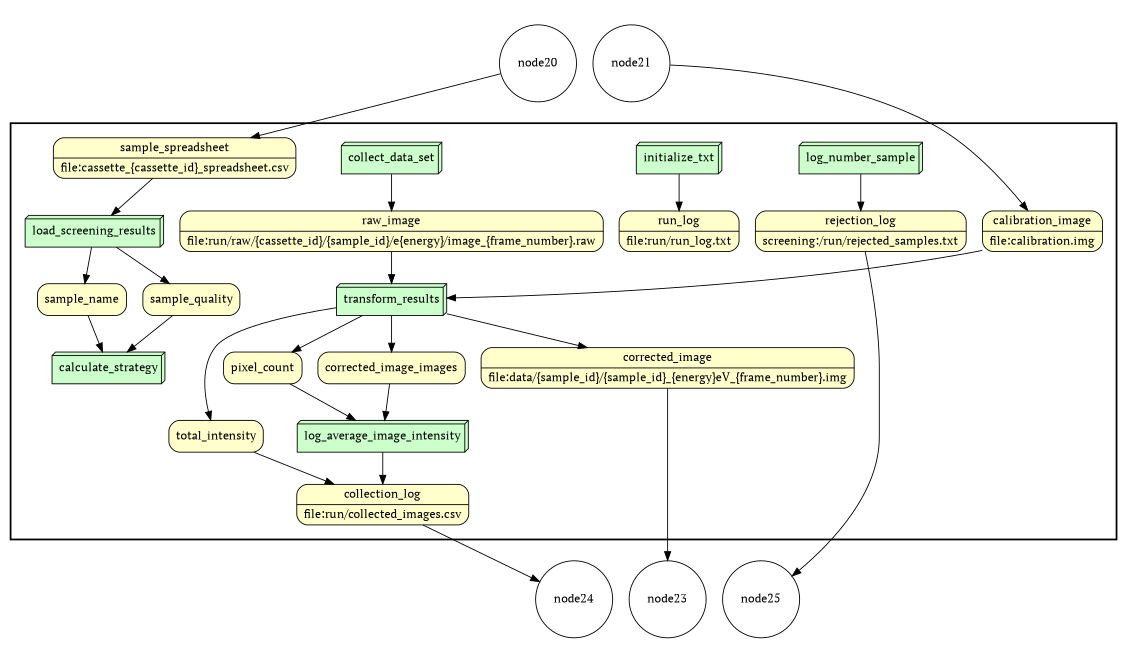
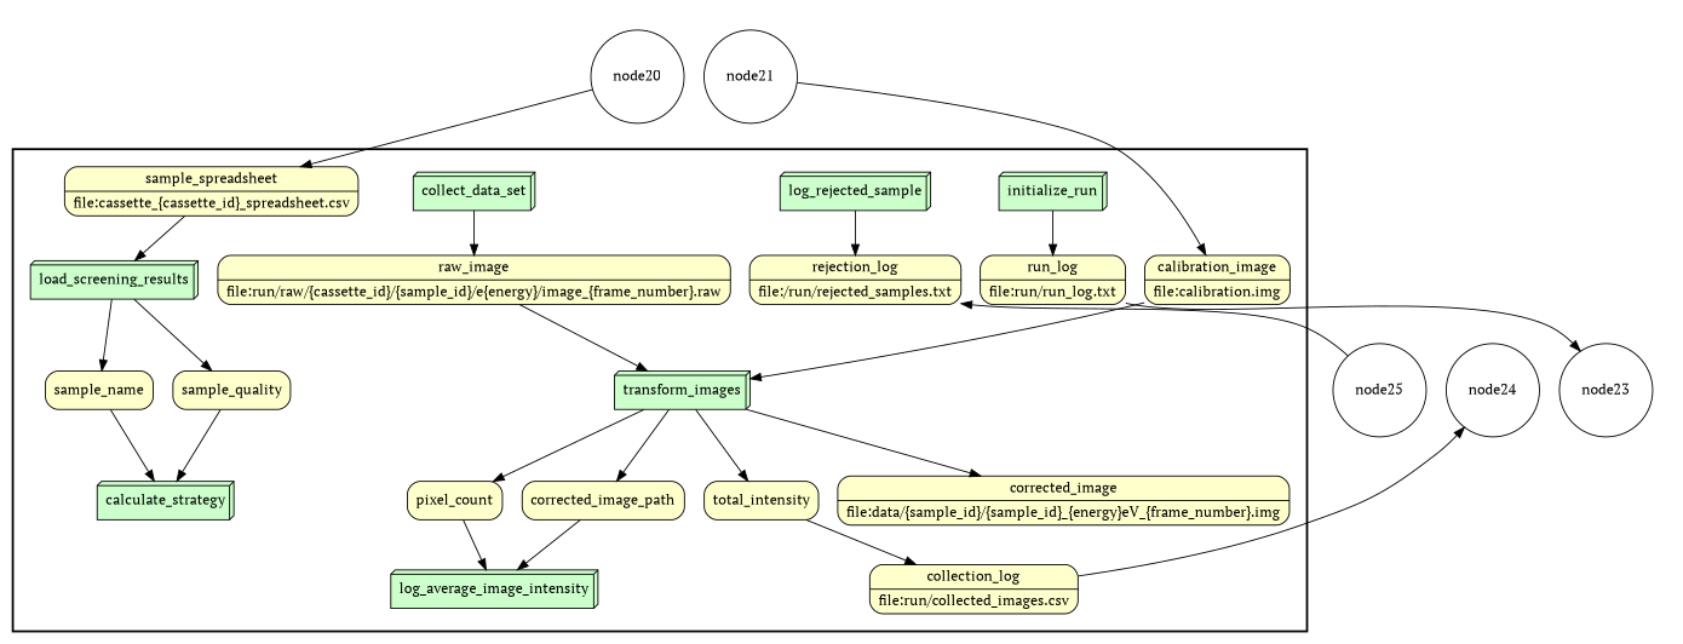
  digraph {
    fontname="PT Serif"
    rankdir=TB
    node [fillcolor="#FFFFCC" fontname="PT Serif" peripheries=1 shape=box3d style="rounded,filled"]
    edge [fontname="PT Serif"]
-   n1 [fillcolor="#CCFFCC" label=initialize_txt style=filled]
+   n1 [fillcolor="#CCFFCC" label=initialize_run style=filled]
    n2 [fillcolor="#CCFFCC" label=load_screening_results style=filled]
    n3 [fillcolor="#CCFFCC" label=calculate_strategy style=filled]
-   n4 [fillcolor="#CCFFCC" label=log_number_sample style=filled]
+   n4 [fillcolor="#CCFFCC" label=log_rejected_sample style=filled]
    n5 [fillcolor="#CCFFCC" label=collect_data_set style=filled]
-   n6 [fillcolor="#CCFFCC" label=transform_results style=filled]
+   n6 [fillcolor="#CCFFCC" label=transform_images style=filled]
    n7 [fillcolor="#CCFFCC" label=log_average_image_intensity style=filled]
    n8 [label="{<f0> corrected_image|<f1>file:data/\{sample_id\}/\{sample_id\}_\{energy\}eV_\{frame_number\}.img}" rankdir=LR shape=record]
    n9 [label="{<f0> run_log|<f1>file:run/run_log.txt}" rankdir=LR shape=record]
    n10 [label="{<f0> collection_log|<f1>file:run/collected_images.csv}" rankdir=LR shape=record]
-   n11 [label="{<f0> rejection_log|<f1>screening:/run/rejected_samples.txt}" rankdir=LR shape=record]
+   n11 [label="{<f0> rejection_log|<f1>file:/run/rejected_samples.txt}" rankdir=LR shape=record]
    n12 [label="{<f0> sample_spreadsheet|<f1>file:cassette_\{cassette_id\}_spreadsheet.csv}" rankdir=LR shape=record]
    n13 [label=sample_name shape=box]
    n14 [label=sample_quality shape=box]
    n15 [label="{<f0> raw_image|<f1>file:run/raw/\{cassette_id\}/\{sample_id\}/e\{energy\}/image_\{frame_number\}.raw}" rankdir=LR shape=record]
    n16 [label="{<f0> calibration_image|<f1>file:calibration.img}" rankdir=LR shape=record]
    n17 [label=total_intensity shape=box]
    n18 [label=pixel_count shape=box]
-   n19 [label=corrected_image_images shape=box]
+   n19 [label=corrected_image_path shape=box]
    node20 [fillcolor="#FFFFFF" shape=circle width=0.2]
    node21 [fillcolor="#FFFFFF" shape=circle width=0.2]
    node23 [fillcolor="#FFFFFF" shape=circle width=0.2]
    node24 [fillcolor="#FFFFFF" shape=circle width=0.2]
    node25 [fillcolor="#FFFFFF" shape=circle width=0.2]
    subgraph cluster_1 {
      fontsize=18
      penwidth=2
      subgraph cluster_2 {
        color=white
        fontsize=18
        penwidth=2
        n1
        n2
        n3
        n4
        n5
        n6
        n7
        n8
        n9
        n10
        n11
        n12
        n13
        n14
        n15
        n16
        n17
        n18
        n19
      }
    }
    subgraph cluster_3 {
      color=white
      subgraph cluster_4 {
        color=white
        node23
        node24
        node25
      }
    }
    subgraph cluster_5 {
      color=white
      subgraph cluster_6 {
        color=white
        node20
        node21
      }
    }
    n1 -> n9
    n2 -> n13
    n2 -> n14
    n4 -> n11
    n5 -> n15
    n6 -> n8
    n6 -> n17
    n6 -> n18
    n6 -> n19
-   n7 -> n10
-   n8 -> node23
+   n9 -> node23
    n10 -> node24
-   n11 -> node25
+   node25 -> n11
    n12 -> n2
    n13 -> n3
    n14 -> n3
    n15 -> n6
    n16 -> n6
    n17 -> n10
    n18 -> n7
    n19 -> n7
    node20 -> n12
    node21 -> n16
  }
